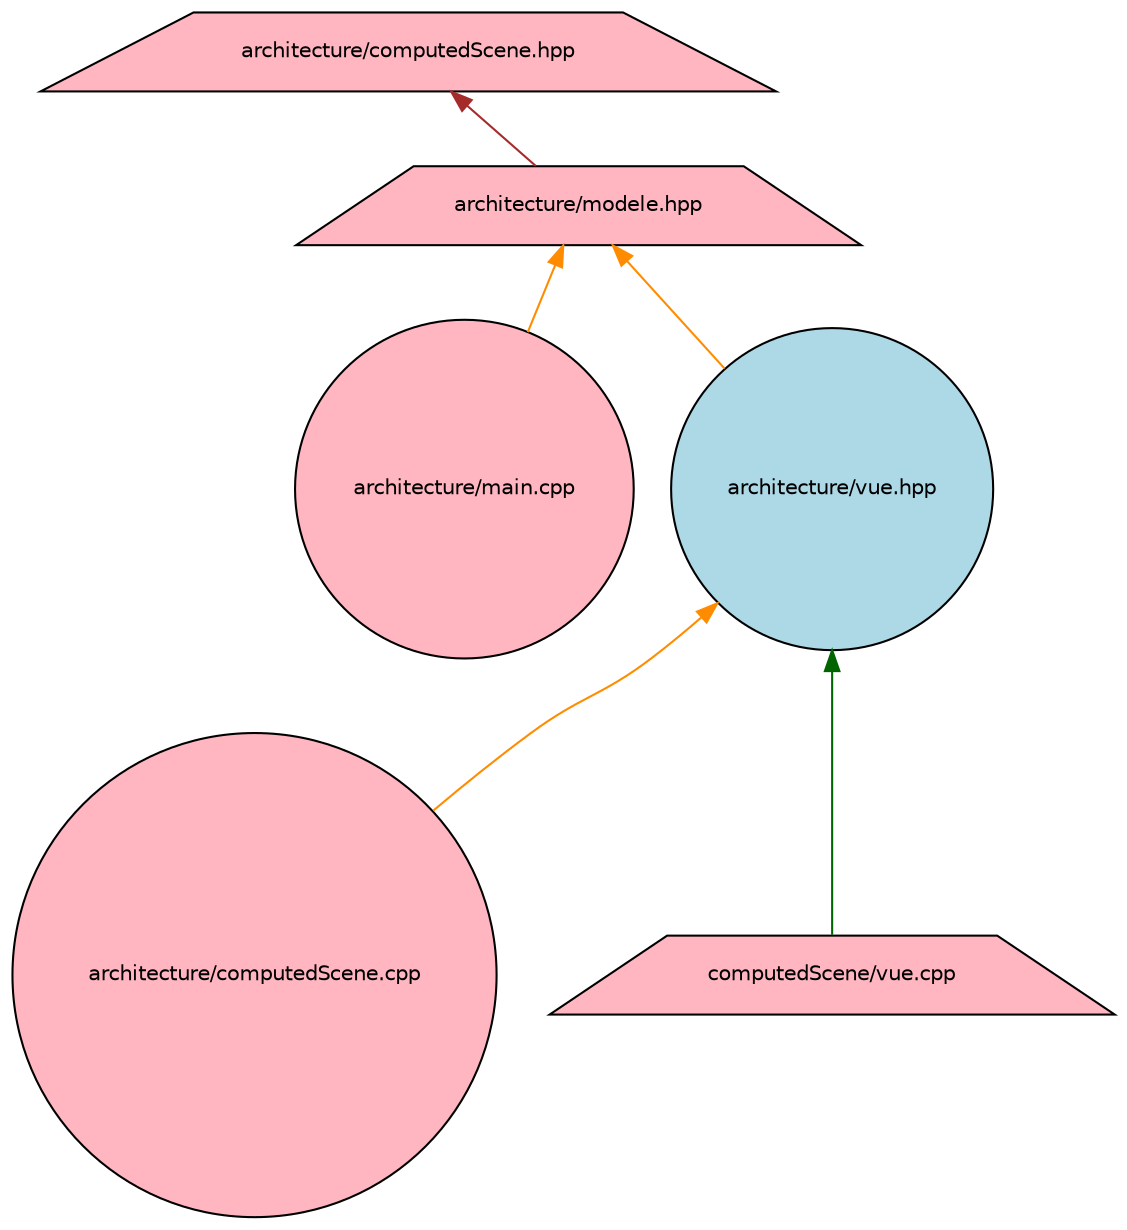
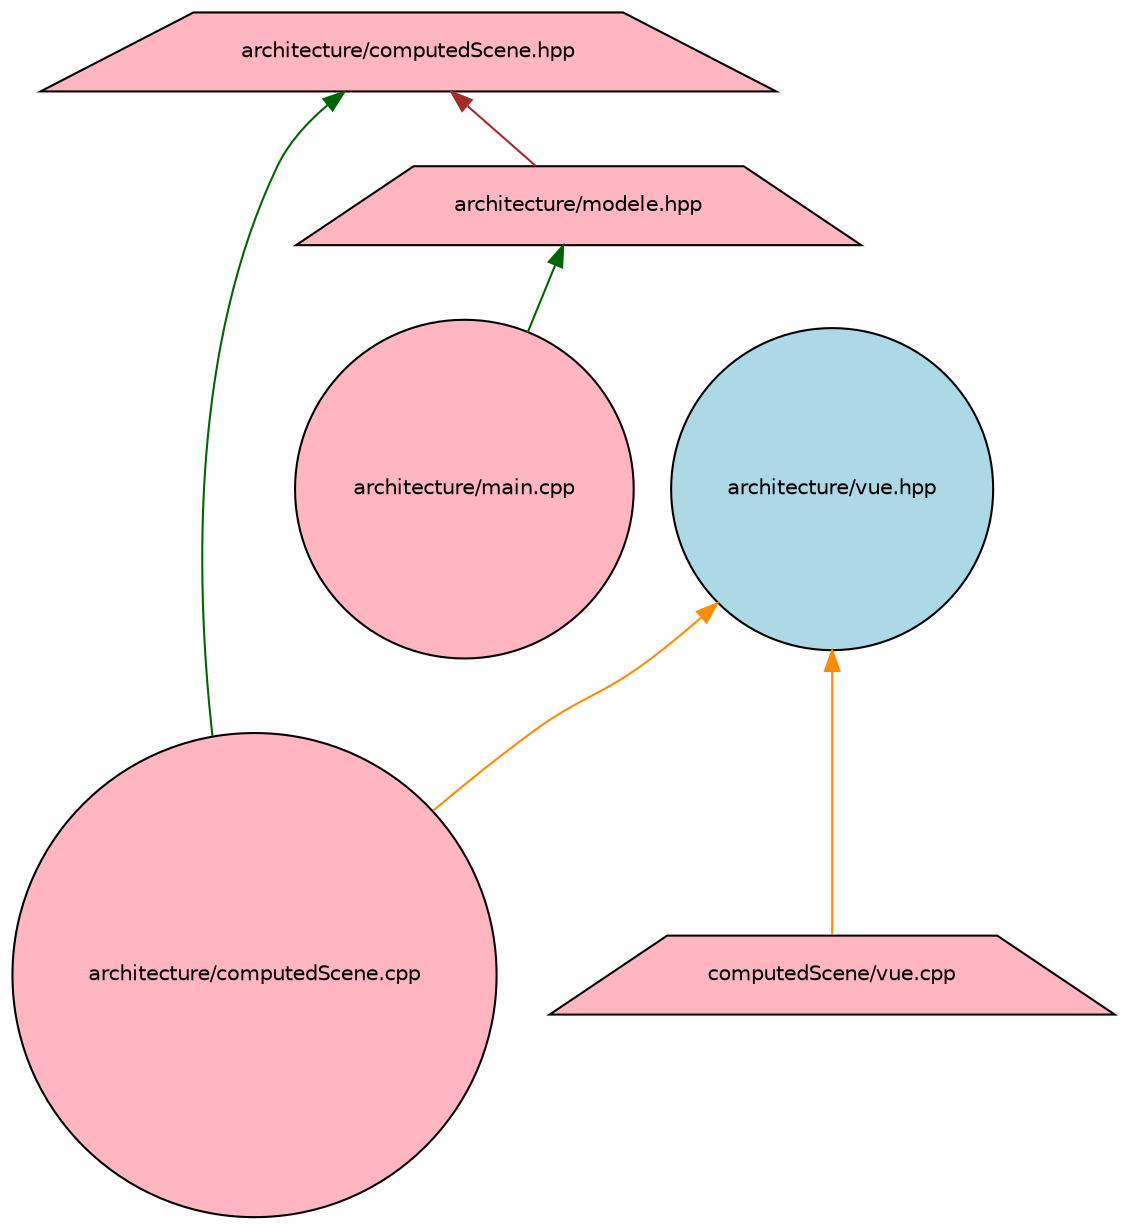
  digraph {
    node [color=black fillcolor=lightpink fontname=Helvetica fontsize=10 shape=trapezium style=filled]
    edge [color=darkgreen dir=back fontname=Helvetica fontsize=10 labelfontname=Helvetica labelfontsize=10 style=solid]
    n1 [fontcolor=black height=0.2 label="architecture/computedScene.hpp" width=0.4]
    n2 [height=0.2 label="architecture/computedScene.cpp" shape=circle width=0.4]
    n3 [height=0.2 label="architecture/modele.hpp" width=0.4]
    n4 [height=0.2 label="architecture/main.cpp" shape=circle width=0.4]
    n5 [fillcolor=lightblue height=0.2 label="architecture/vue.hpp" shape=circle width=0.4]
    n6 [height=0.2 label="computedScene/vue.cpp" width=0.4]
+   n1 -> n2
    n1 -> n3 [color=brown]
-   n3 -> n4 [color=darkorange]
-   n3 -> n5 [color=darkorange]
+   n3 -> n4
    n5 -> n2 [color=darkorange]
-   n5 -> n6
+   n5 -> n6 [color=darkorange]
  }
